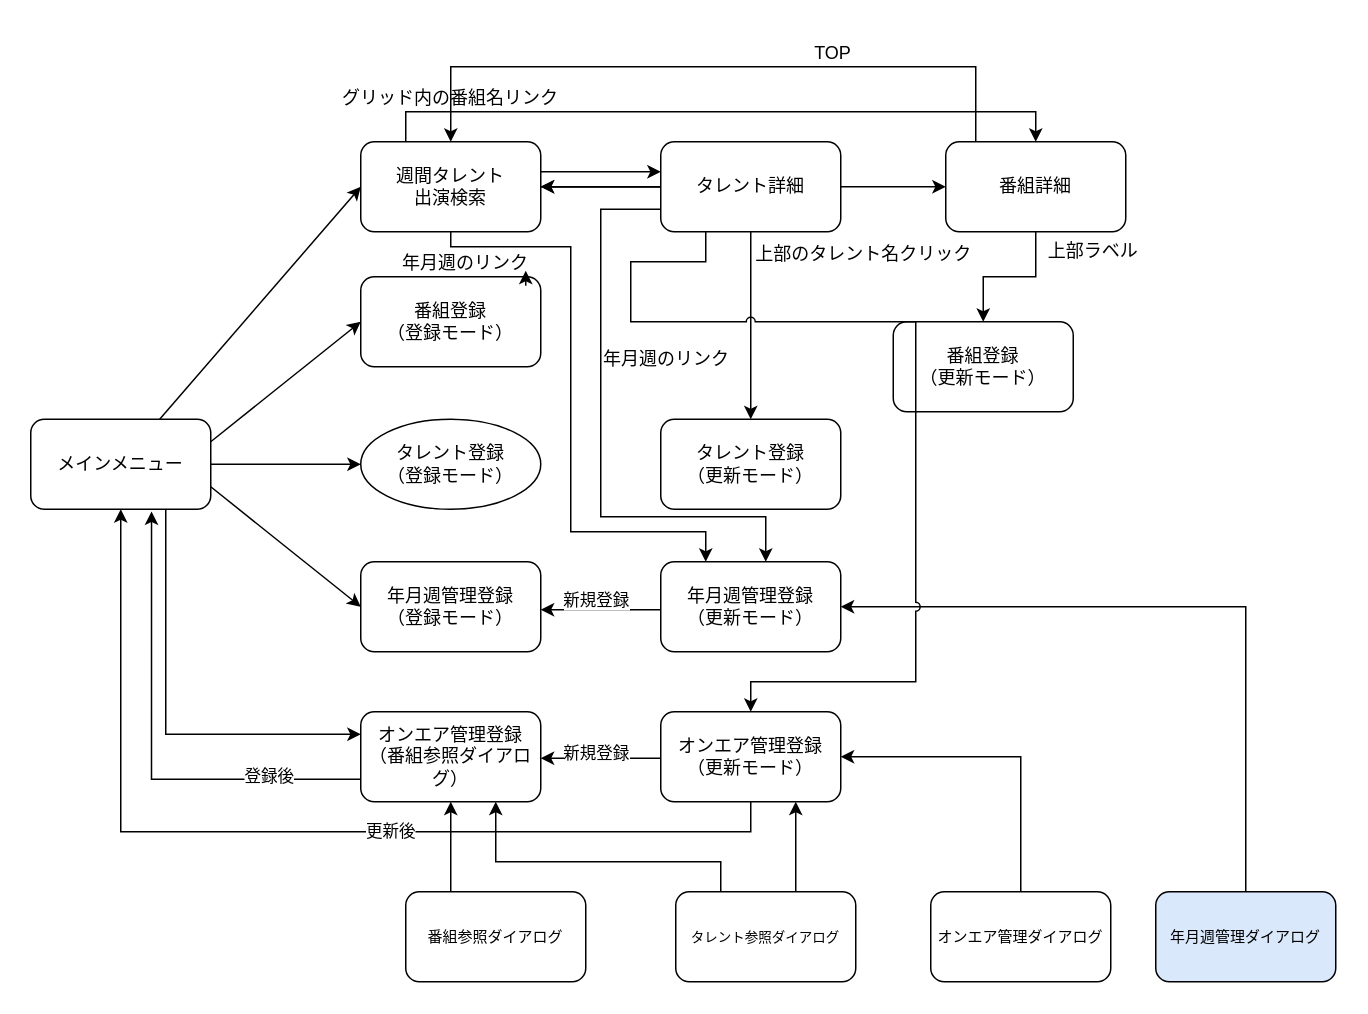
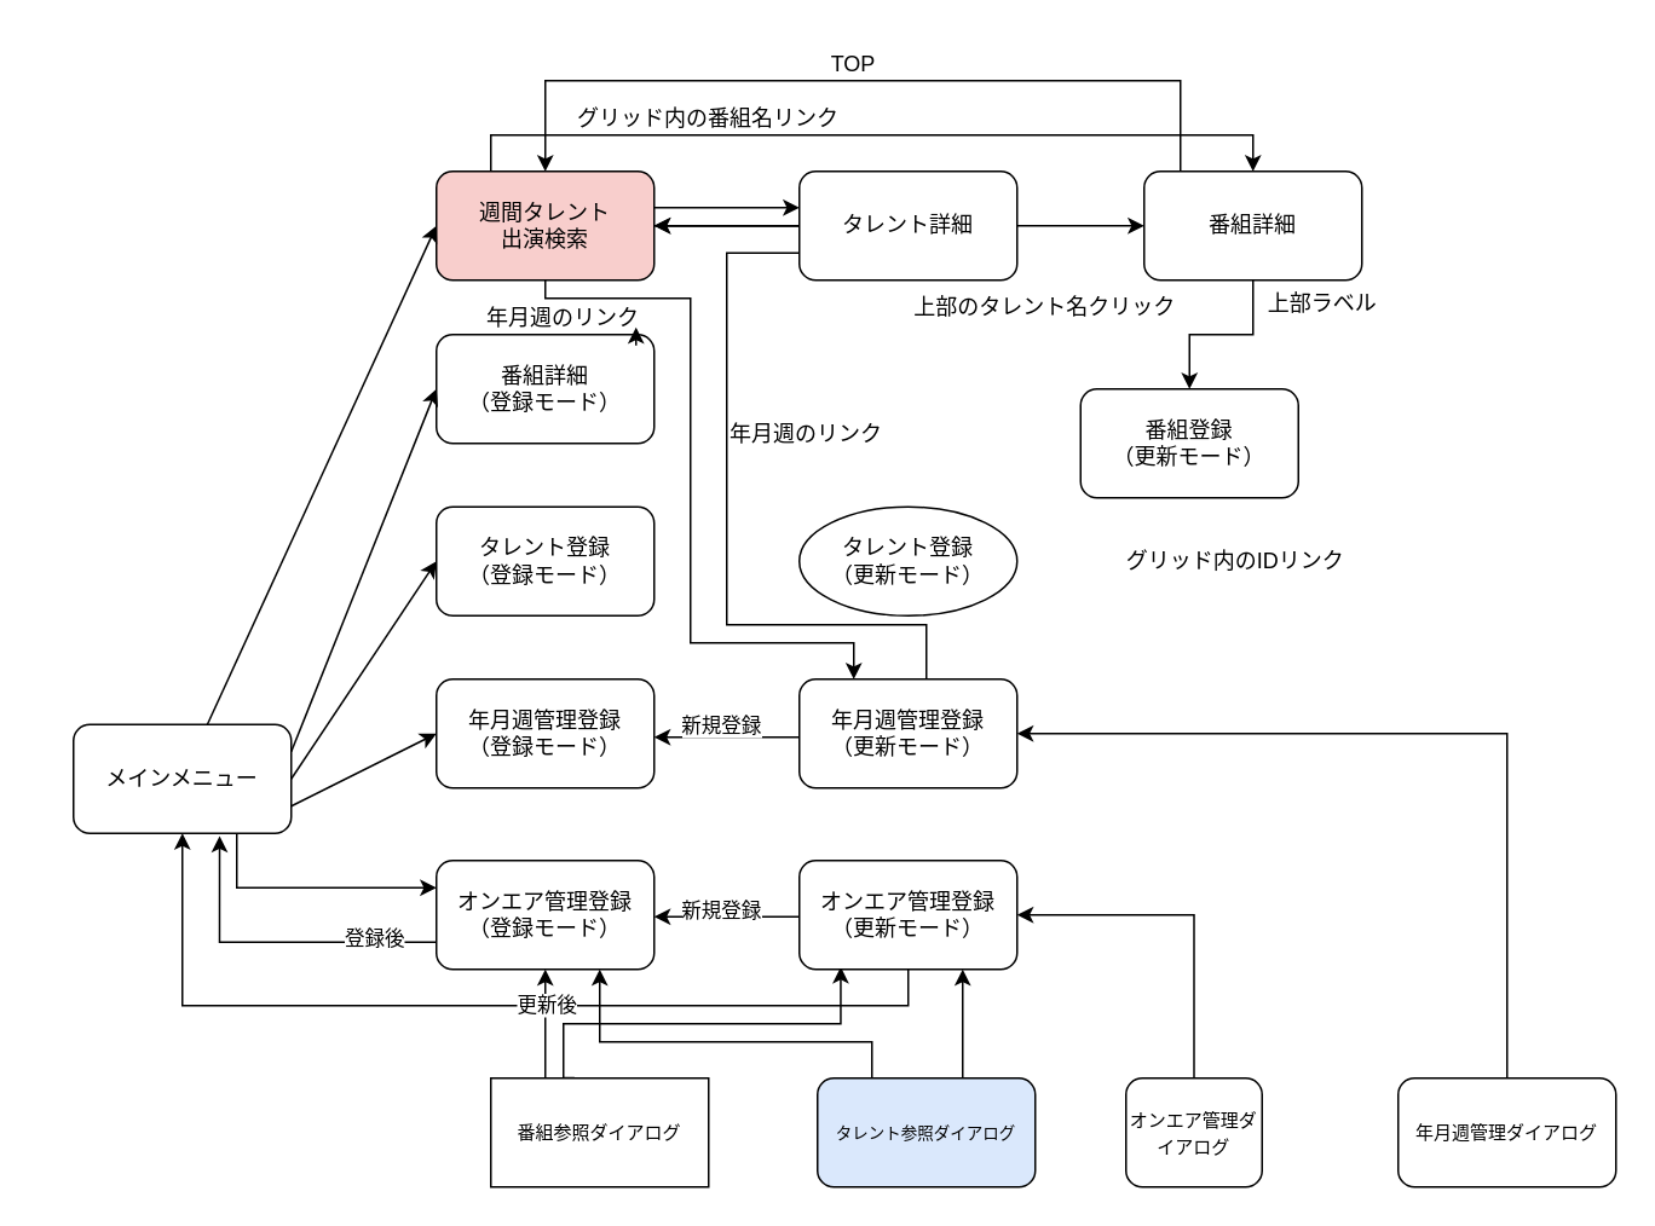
  <mxCell id="0" />
  <mxCell id="1" parent="0" />
  <mxCell id="2" style="edgeStyle=orthogonalEdgeStyle;rounded=0;orthogonalLoop=1;jettySize=auto;html=1;exitX=0.75;exitY=1;exitDx=0;exitDy=0;entryX=0;entryY=0.25;entryDx=0;entryDy=0;" parent="1" source="3" target="11" edge="1"><mxGeometry relative="1" as="geometry" /></mxCell>
- <mxCell id="3" value="メインメニュー" style="rounded=1;whiteSpace=wrap;html=1;" parent="1" vertex="1"><mxGeometry x="20" y="279" width="120" height="60" as="geometry" /></mxCell>
+ <mxCell id="3" value="メインメニュー" style="rounded=1;whiteSpace=wrap;html=1;" parent="1" vertex="1"><mxGeometry x="40" y="399" width="120" height="60" as="geometry" /></mxCell>
  <mxCell id="4" style="edgeStyle=orthogonalEdgeStyle;rounded=0;orthogonalLoop=1;jettySize=auto;html=1;exitX=0.25;exitY=0;exitDx=0;exitDy=0;entryX=0.5;entryY=0;entryDx=0;entryDy=0;" parent="1" source="5" target="23" edge="1"><mxGeometry relative="1" as="geometry" /></mxCell>
- <mxCell id="5" value="週間タレント&lt;br&gt;出演検索" style="rounded=1;whiteSpace=wrap;html=1;" parent="1" vertex="1"><mxGeometry x="240" y="94" width="120" height="60" as="geometry" /></mxCell>
- <mxCell id="6" value="番組登録&lt;br&gt;（登録モード）" style="rounded=1;whiteSpace=wrap;html=1;" parent="1" vertex="1"><mxGeometry x="240" y="184" width="120" height="60" as="geometry" /></mxCell>
- <mxCell id="7" value="タレント登録&lt;br&gt;（登録モード）" style="ellipse;whiteSpace=wrap;html=1;" parent="1" vertex="1"><mxGeometry x="240" y="279" width="120" height="60" as="geometry" /></mxCell>
+ <mxCell id="5" value="週間タレント&lt;br&gt;出演検索" style="rounded=1;whiteSpace=wrap;html=1;fillColor=#f8cecc;" parent="1" vertex="1"><mxGeometry x="240" y="94" width="120" height="60" as="geometry" /></mxCell>
+ <mxCell id="6" value="番組詳細&lt;br&gt;（登録モード）" style="rounded=1;whiteSpace=wrap;html=1;" parent="1" vertex="1"><mxGeometry x="240" y="184" width="120" height="60" as="geometry" /></mxCell>
+ <mxCell id="7" value="タレント登録&lt;br&gt;（登録モード）" style="rounded=1;whiteSpace=wrap;html=1;" parent="1" vertex="1"><mxGeometry x="240" y="279" width="120" height="60" as="geometry" /></mxCell>
  <mxCell id="8" value="年月週管理登録&lt;br&gt;（登録モード）" style="rounded=1;whiteSpace=wrap;html=1;" parent="1" vertex="1"><mxGeometry x="240" y="374" width="120" height="60" as="geometry" /></mxCell>
  <mxCell id="9" style="edgeStyle=orthogonalEdgeStyle;rounded=0;orthogonalLoop=1;jettySize=auto;html=1;exitX=0;exitY=0.75;exitDx=0;exitDy=0;entryX=0.671;entryY=1.024;entryDx=0;entryDy=0;entryPerimeter=0;" parent="1" source="11" target="3" edge="1"><mxGeometry relative="1" as="geometry" /></mxCell>
  <mxCell id="10" value="登録後" style="edgeLabel;html=1;align=center;verticalAlign=middle;resizable=0;points=[];" parent="9" vertex="1" connectable="0"><mxGeometry x="-0.619" y="-3" relative="1" as="geometry"><mxPoint x="-1" as="offset" /></mxGeometry></mxCell>
- <mxCell id="11" value="オンエア管理登録&lt;br&gt;（番組参照ダイアログ）" style="rounded=1;whiteSpace=wrap;html=1;" parent="1" vertex="1"><mxGeometry x="240" y="474" width="120" height="60" as="geometry" /></mxCell>
+ <mxCell id="11" value="オンエア管理登録&lt;br&gt;（登録モード）" style="rounded=1;whiteSpace=wrap;html=1;" parent="1" vertex="1"><mxGeometry x="240" y="474" width="120" height="60" as="geometry" /></mxCell>
  <mxCell id="12" value="" style="endArrow=classic;html=1;rounded=0;exitX=1;exitY=0.5;exitDx=0;exitDy=0;entryX=0;entryY=0.5;entryDx=0;entryDy=0;" parent="1" source="3" target="7" edge="1"><mxGeometry width="50" height="50" relative="1" as="geometry"><mxPoint x="330" y="304" as="sourcePoint" /><mxPoint x="380" y="254" as="targetPoint" /></mxGeometry></mxCell>
  <mxCell id="13" style="edgeStyle=orthogonalEdgeStyle;rounded=0;orthogonalLoop=1;jettySize=auto;html=1;exitX=0.25;exitY=0;exitDx=0;exitDy=0;entryX=0.75;entryY=1;entryDx=0;entryDy=0;" parent="1" source="14" target="11" edge="1"><mxGeometry relative="1" as="geometry"><Array as="points"><mxPoint x="480" y="574" /><mxPoint x="330" y="574" /></Array></mxGeometry></mxCell>
- <mxCell id="14" value="&lt;font style=&quot;font-size: 9px;&quot;&gt;タレント参照ダイアログ&lt;/font&gt;" style="rounded=1;whiteSpace=wrap;html=1;" parent="1" vertex="1"><mxGeometry x="450" y="594" width="120" height="60" as="geometry" /></mxCell>
+ <mxCell id="14" value="&lt;font style=&quot;font-size: 9px;&quot;&gt;タレント参照ダイアログ&lt;/font&gt;" style="rounded=1;whiteSpace=wrap;html=1;fillColor=#dae8fc;" parent="1" vertex="1"><mxGeometry x="450" y="594" width="120" height="60" as="geometry" /></mxCell>
  <mxCell id="15" style="edgeStyle=orthogonalEdgeStyle;rounded=0;orthogonalLoop=1;jettySize=auto;html=1;exitX=0.25;exitY=0;exitDx=0;exitDy=0;endArrow=classic;endFill=1;" parent="1" source="17" target="11" edge="1"><mxGeometry relative="1" as="geometry" /></mxCell>
- <mxCell id="17" value="&lt;font style=&quot;font-size: 10px;&quot;&gt;番組参照ダイアログ&lt;/font&gt;" style="rounded=1;whiteSpace=wrap;html=1;" parent="1" vertex="1"><mxGeometry x="270" y="594" width="120" height="60" as="geometry" /></mxCell>
+ <mxCell id="16" style="edgeStyle=orthogonalEdgeStyle;rounded=0;orthogonalLoop=1;jettySize=auto;html=1;exitX=0.384;exitY=-0.004;exitDx=0;exitDy=0;entryX=0.19;entryY=0.978;entryDx=0;entryDy=0;entryPerimeter=0;exitPerimeter=0;" parent="1" source="17" target="43" edge="1"><mxGeometry relative="1" as="geometry"><Array as="points"><mxPoint x="310" y="594" /><mxPoint x="310" y="564" /><mxPoint x="463" y="564" /></Array></mxGeometry></mxCell>
+ <mxCell id="17" value="&lt;font style=&quot;font-size: 10px;&quot;&gt;番組参照ダイアログ&lt;/font&gt;" style="whiteSpace=wrap;html=1;rounded=0;" parent="1" vertex="1"><mxGeometry x="270" y="594" width="120" height="60" as="geometry" /></mxCell>
  <mxCell id="18" value="" style="endArrow=classic;html=1;rounded=0;entryX=0;entryY=0.5;entryDx=0;entryDy=0;" parent="1" source="3" target="5" edge="1"><mxGeometry width="50" height="50" relative="1" as="geometry"><mxPoint x="330" y="314" as="sourcePoint" /><mxPoint x="380" y="264" as="targetPoint" /></mxGeometry></mxCell>
  <mxCell id="19" value="" style="endArrow=classic;html=1;rounded=0;entryX=0;entryY=0.5;entryDx=0;entryDy=0;exitX=1;exitY=0.25;exitDx=0;exitDy=0;" parent="1" source="3" target="6" edge="1"><mxGeometry width="50" height="50" relative="1" as="geometry"><mxPoint x="116" y="289" as="sourcePoint" /><mxPoint x="250" y="134" as="targetPoint" /></mxGeometry></mxCell>
  <mxCell id="20" value="" style="endArrow=classic;html=1;rounded=0;entryX=0;entryY=0.5;entryDx=0;entryDy=0;exitX=1;exitY=0.75;exitDx=0;exitDy=0;" parent="1" source="3" target="8" edge="1"><mxGeometry width="50" height="50" relative="1" as="geometry"><mxPoint x="150" y="304" as="sourcePoint" /><mxPoint x="250" y="224" as="targetPoint" /></mxGeometry></mxCell>
  <mxCell id="21" style="edgeStyle=orthogonalEdgeStyle;rounded=0;orthogonalLoop=1;jettySize=auto;html=1;exitX=0.5;exitY=1;exitDx=0;exitDy=0;entryX=0.5;entryY=0;entryDx=0;entryDy=0;" parent="1" source="23" target="31" edge="1"><mxGeometry relative="1" as="geometry" /></mxCell>
  <mxCell id="22" style="edgeStyle=orthogonalEdgeStyle;rounded=0;orthogonalLoop=1;jettySize=auto;html=1;exitX=0.5;exitY=0;exitDx=0;exitDy=0;entryX=0.5;entryY=0;entryDx=0;entryDy=0;" parent="1" source="23" target="5" edge="1"><mxGeometry relative="1" as="geometry"><Array as="points"><mxPoint x="650" y="94" /><mxPoint x="650" y="44" /><mxPoint x="300" y="44" /></Array></mxGeometry></mxCell>
  <mxCell id="23" value="番組詳細" style="rounded=1;whiteSpace=wrap;html=1;" parent="1" vertex="1"><mxGeometry x="630" y="94" width="120" height="60" as="geometry" /></mxCell>
  <mxCell id="24" value="" style="edgeStyle=orthogonalEdgeStyle;rounded=0;orthogonalLoop=1;jettySize=auto;html=1;" parent="1" source="27" target="5" edge="1"><mxGeometry relative="1" as="geometry" /></mxCell>
  <mxCell id="25" value="" style="edgeStyle=orthogonalEdgeStyle;rounded=0;orthogonalLoop=1;jettySize=auto;html=1;" parent="1" source="27" target="5" edge="1"><mxGeometry relative="1" as="geometry" /></mxCell>
- <mxCell id="26" style="edgeStyle=orthogonalEdgeStyle;rounded=0;orthogonalLoop=1;jettySize=auto;html=1;exitX=0.5;exitY=1;exitDx=0;exitDy=0;curved=0;jumpStyle=arc;" parent="1" source="27" target="32" edge="1"><mxGeometry relative="1" as="geometry" /></mxCell>
  <mxCell id="27" value="タレント詳細" style="rounded=1;whiteSpace=wrap;html=1;" parent="1" vertex="1"><mxGeometry x="440" y="94" width="120" height="60" as="geometry" /></mxCell>
  <mxCell id="28" value="" style="endArrow=none;html=1;rounded=0;exitX=1;exitY=0.5;exitDx=0;exitDy=0;endFill=0;" parent="1" source="5" edge="1"><mxGeometry width="50" height="50" relative="1" as="geometry"><mxPoint x="540" y="164" as="sourcePoint" /><mxPoint x="440" y="124" as="targetPoint" /></mxGeometry></mxCell>
  <mxCell id="29" value="" style="endArrow=classic;html=1;rounded=0;exitX=1;exitY=0.5;exitDx=0;exitDy=0;entryX=0;entryY=0.5;entryDx=0;entryDy=0;" parent="1" source="27" target="23" edge="1"><mxGeometry width="50" height="50" relative="1" as="geometry"><mxPoint x="370" y="134" as="sourcePoint" /><mxPoint x="450" y="134" as="targetPoint" /></mxGeometry></mxCell>
  <mxCell id="30" value="" style="endArrow=classic;html=1;rounded=0;exitX=1;exitY=0.5;exitDx=0;exitDy=0;" parent="1" edge="1"><mxGeometry width="50" height="50" relative="1" as="geometry"><mxPoint x="360" y="114" as="sourcePoint" /><mxPoint x="440" y="114" as="targetPoint" /></mxGeometry></mxCell>
  <mxCell id="31" value="番組登録&lt;br&gt;（更新モード）" style="rounded=1;whiteSpace=wrap;html=1;" parent="1" vertex="1"><mxGeometry x="595" y="214" width="120" height="60" as="geometry" /></mxCell>
- <mxCell id="32" value="タレント登録&lt;br&gt;（更新モード）" style="rounded=1;whiteSpace=wrap;html=1;" parent="1" vertex="1"><mxGeometry x="440" y="279" width="120" height="60" as="geometry" /></mxCell>
+ <mxCell id="32" value="タレント登録&lt;br&gt;（更新モード）" style="ellipse;whiteSpace=wrap;html=1;" parent="1" vertex="1"><mxGeometry x="440" y="279" width="120" height="60" as="geometry" /></mxCell>
  <mxCell id="33" value="上部のタレント名クリック" style="text;html=1;align=center;verticalAlign=middle;resizable=0;points=[];autosize=1;strokeColor=none;fillColor=none;" parent="1" vertex="1"><mxGeometry x="490" y="154" width="170" height="30" as="geometry" /></mxCell>
  <mxCell id="34" value="　　　上部ラベル" style="text;html=1;align=center;verticalAlign=middle;resizable=0;points=[];autosize=1;strokeColor=none;fillColor=none;" parent="1" vertex="1"><mxGeometry x="650" y="152" width="120" height="30" as="geometry" /></mxCell>
- <mxCell id="35" value="TOP" style="text;html=1;strokeColor=none;fillColor=none;align=center;verticalAlign=middle;whiteSpace=wrap;rounded=0;" parent="1" vertex="1"><mxGeometry x="525" y="20" width="60" height="30" as="geometry" /></mxCell>
- <mxCell id="36" value="グリッド内の番組名リンク" style="text;html=1;strokeColor=none;fillColor=none;align=center;verticalAlign=middle;whiteSpace=wrap;rounded=0;" parent="1" vertex="1"><mxGeometry x="220" y="50" width="160" height="30" as="geometry" /></mxCell>
+ <mxCell id="35" value="TOP" style="text;html=1;strokeColor=none;fillColor=none;align=center;verticalAlign=middle;whiteSpace=wrap;rounded=0;" parent="1" vertex="1"><mxGeometry x="440" y="20" width="60" height="30" as="geometry" /></mxCell>
+ <mxCell id="36" value="グリッド内の番組名リンク" style="text;html=1;strokeColor=none;fillColor=none;align=center;verticalAlign=middle;whiteSpace=wrap;rounded=0;" parent="1" vertex="1"><mxGeometry x="310" y="50" width="160" height="30" as="geometry" /></mxCell>
  <mxCell id="37" style="edgeStyle=orthogonalEdgeStyle;rounded=0;orthogonalLoop=1;jettySize=auto;html=1;exitX=0.5;exitY=0;exitDx=0;exitDy=0;entryX=1;entryY=0.5;entryDx=0;entryDy=0;" parent="1" source="38" target="43" edge="1"><mxGeometry relative="1" as="geometry" /></mxCell>
- <mxCell id="38" value="&lt;font style=&quot;font-size: 10px;&quot;&gt;オンエア管理ダイアログ&lt;/font&gt;" style="rounded=1;whiteSpace=wrap;html=1;" parent="1" vertex="1"><mxGeometry x="620" y="594" width="120" height="60" as="geometry" /></mxCell>
+ <mxCell id="38" value="&lt;font style=&quot;font-size: 10px;&quot;&gt;オンエア管理ダイアログ&lt;/font&gt;" style="rounded=1;whiteSpace=wrap;html=1;" parent="1" vertex="1"><mxGeometry x="620" y="594" width="75" height="60" as="geometry" /></mxCell>
  <mxCell id="39" style="edgeStyle=orthogonalEdgeStyle;rounded=0;orthogonalLoop=1;jettySize=auto;html=1;exitX=0;exitY=0.75;exitDx=0;exitDy=0;entryX=1;entryY=0.75;entryDx=0;entryDy=0;" parent="1" edge="1"><mxGeometry relative="1" as="geometry"><mxPoint x="440" y="505" as="sourcePoint" /><mxPoint x="360" y="505" as="targetPoint" /></mxGeometry></mxCell>
  <mxCell id="40" value="新規登録" style="edgeLabel;html=1;align=center;verticalAlign=middle;resizable=0;points=[];" parent="39" vertex="1" connectable="0"><mxGeometry x="0.069" y="-4" relative="1" as="geometry"><mxPoint x="-1" as="offset" /></mxGeometry></mxCell>
  <mxCell id="41" style="edgeStyle=orthogonalEdgeStyle;rounded=0;orthogonalLoop=1;jettySize=auto;html=1;exitX=0.5;exitY=1;exitDx=0;exitDy=0;entryX=0.5;entryY=1;entryDx=0;entryDy=0;" parent="1" source="43" target="3" edge="1"><mxGeometry relative="1" as="geometry" /></mxCell>
  <mxCell id="42" value="更新後" style="edgeLabel;html=1;align=center;verticalAlign=middle;resizable=0;points=[];" parent="41" vertex="1" connectable="0"><mxGeometry x="-0.418" y="-1" relative="1" as="geometry"><mxPoint x="-70" as="offset" /></mxGeometry></mxCell>
  <mxCell id="43" value="オンエア管理登録&lt;br&gt;（更新モード）" style="rounded=1;whiteSpace=wrap;html=1;" parent="1" vertex="1"><mxGeometry x="440" y="474" width="120" height="60" as="geometry" /></mxCell>
  <mxCell id="44" style="edgeStyle=orthogonalEdgeStyle;rounded=0;orthogonalLoop=1;jettySize=auto;html=1;exitX=0.25;exitY=0;exitDx=0;exitDy=0;endArrow=classic;endFill=1;" parent="1" edge="1"><mxGeometry relative="1" as="geometry"><mxPoint x="530" y="594" as="sourcePoint" /><mxPoint x="530" y="534" as="targetPoint" /></mxGeometry></mxCell>
  <mxCell id="45" value="年月週管理登録&lt;br&gt;（更新モード）" style="rounded=1;whiteSpace=wrap;html=1;" parent="1" vertex="1"><mxGeometry x="440" y="374" width="120" height="60" as="geometry" /></mxCell>
  <mxCell id="46" style="edgeStyle=orthogonalEdgeStyle;rounded=0;orthogonalLoop=1;jettySize=auto;html=1;exitX=0;exitY=0.75;exitDx=0;exitDy=0;" parent="1" edge="1"><mxGeometry relative="1" as="geometry"><mxPoint x="440" y="406" as="sourcePoint" /><mxPoint x="360" y="406" as="targetPoint" /></mxGeometry></mxCell>
  <mxCell id="47" value="新規登録" style="edgeLabel;html=1;align=center;verticalAlign=middle;resizable=0;points=[];" parent="46" vertex="1" connectable="0"><mxGeometry x="0.069" y="-4" relative="1" as="geometry"><mxPoint x="-1" y="-3" as="offset" /></mxGeometry></mxCell>
  <mxCell id="48" style="edgeStyle=orthogonalEdgeStyle;rounded=0;orthogonalLoop=1;jettySize=auto;html=1;exitX=0.5;exitY=0;exitDx=0;exitDy=0;entryX=1;entryY=0.5;entryDx=0;entryDy=0;" parent="1" source="49" target="45" edge="1"><mxGeometry relative="1" as="geometry" /></mxCell>
- <mxCell id="49" value="&lt;font style=&quot;font-size: 10px;&quot;&gt;年月週管理ダイアログ&lt;/font&gt;" style="rounded=1;whiteSpace=wrap;html=1;fillColor=#dae8fc;" parent="1" vertex="1"><mxGeometry x="770" y="594" width="120" height="60" as="geometry" /></mxCell>
- <mxCell id="50" style="edgeStyle=orthogonalEdgeStyle;rounded=0;orthogonalLoop=1;jettySize=auto;html=1;entryX=0.5;entryY=0;entryDx=0;entryDy=0;exitX=0.25;exitY=1;exitDx=0;exitDy=0;jumpStyle=arc;" edge="1" parent="1" source="27" target="43"><mxGeometry relative="1" as="geometry"><mxPoint x="480" y="204" as="sourcePoint" /><mxPoint x="570" y="414" as="targetPoint" /><Array as="points"><mxPoint x="470" y="174" /><mxPoint x="420" y="174" /><mxPoint x="420" y="214" /><mxPoint x="610" y="214" /><mxPoint x="610" y="454" /><mxPoint x="500" y="454" /></Array></mxGeometry></mxCell>
+ <mxCell id="49" value="&lt;font style=&quot;font-size: 10px;&quot;&gt;年月週管理ダイアログ&lt;/font&gt;" style="rounded=1;whiteSpace=wrap;html=1;" parent="1" vertex="1"><mxGeometry x="770" y="594" width="120" height="60" as="geometry" /></mxCell>
+ <mxCell id="51" value="グリッド内のIDリンク" style="text;html=1;align=center;verticalAlign=middle;resizable=0;points=[];autosize=1;strokeColor=none;fillColor=none;" vertex="1" parent="1"><mxGeometry x="610" y="294" width="140" height="30" as="geometry" /></mxCell>
  <mxCell id="52" style="edgeStyle=orthogonalEdgeStyle;rounded=0;orthogonalLoop=1;jettySize=auto;html=1;exitX=0.5;exitY=1;exitDx=0;exitDy=0;entryX=0.25;entryY=0;entryDx=0;entryDy=0;" edge="1" parent="1" source="5" target="45"><mxGeometry relative="1" as="geometry"><mxPoint x="280" y="104" as="sourcePoint" /><mxPoint x="700" y="104" as="targetPoint" /><Array as="points"><mxPoint x="300" y="164" /><mxPoint x="380" y="164" /><mxPoint x="380" y="354" /><mxPoint x="470" y="354" /></Array></mxGeometry></mxCell>
- <mxCell id="53" style="edgeStyle=orthogonalEdgeStyle;rounded=0;orthogonalLoop=1;jettySize=auto;html=1;exitX=0;exitY=0.75;exitDx=0;exitDy=0;" edge="1" parent="1" source="27" target="45"><mxGeometry relative="1" as="geometry"><mxPoint x="310" y="164" as="sourcePoint" /><mxPoint x="480" y="384" as="targetPoint" /><Array as="points"><mxPoint x="400" y="139" /><mxPoint x="400" y="344" /><mxPoint x="510" y="344" /></Array></mxGeometry></mxCell>
+ <mxCell id="53" style="edgeStyle=orthogonalEdgeStyle;rounded=0;orthogonalLoop=1;jettySize=auto;html=1;exitX=0;exitY=0.75;exitDx=0;exitDy=0;endArrow=none;" edge="1" parent="1" source="27" target="45"><mxGeometry relative="1" as="geometry"><mxPoint x="310" y="164" as="sourcePoint" /><mxPoint x="480" y="384" as="targetPoint" /><Array as="points"><mxPoint x="400" y="139" /><mxPoint x="400" y="344" /><mxPoint x="510" y="344" /></Array></mxGeometry></mxCell>
  <mxCell id="54" value="年月週のリンク" style="text;html=1;strokeColor=none;fillColor=none;align=center;verticalAlign=middle;whiteSpace=wrap;rounded=0;" vertex="1" parent="1"><mxGeometry x="230" y="160" width="160" height="30" as="geometry" /></mxCell>
  <mxCell id="55" style="edgeStyle=orthogonalEdgeStyle;rounded=0;orthogonalLoop=1;jettySize=auto;html=1;exitX=0.75;exitY=1;exitDx=0;exitDy=0;entryX=0.75;entryY=0.667;entryDx=0;entryDy=0;entryPerimeter=0;" edge="1" parent="1" source="54" target="54"><mxGeometry relative="1" as="geometry" /></mxCell>
  <mxCell id="56" value="年月週のリンク" style="text;html=1;strokeColor=none;fillColor=none;align=center;verticalAlign=middle;whiteSpace=wrap;rounded=0;" vertex="1" parent="1"><mxGeometry x="364" y="224" width="160" height="30" as="geometry" /></mxCell>
